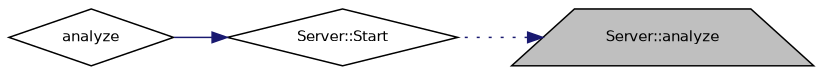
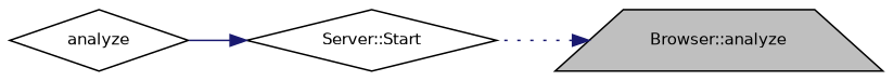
  digraph {
    rankdir=RL
    node [color=black fillcolor=white fontname=Helvetica fontsize=10 shape=diamond style=filled]
    edge [color=midnightblue dir=back fontname=Helvetica fontsize=10 labelfontname=Helvetica labelfontsize=10]
-   n1 [fillcolor=grey75 fontcolor=black height=0.2 label="Server::analyze" shape=trapezium width=0.4]
+   n1 [fillcolor=grey75 fontcolor=black height=0.2 label="Browser::analyze" shape=trapezium width=0.4]
    n2 [height=0.2 label="Server::Start" width=0.4]
    n3 [height=0.2 label=analyze width=0.4]
    n1 -> n2 [style=dotted]
    n2 -> n3 [style=solid]
  }
